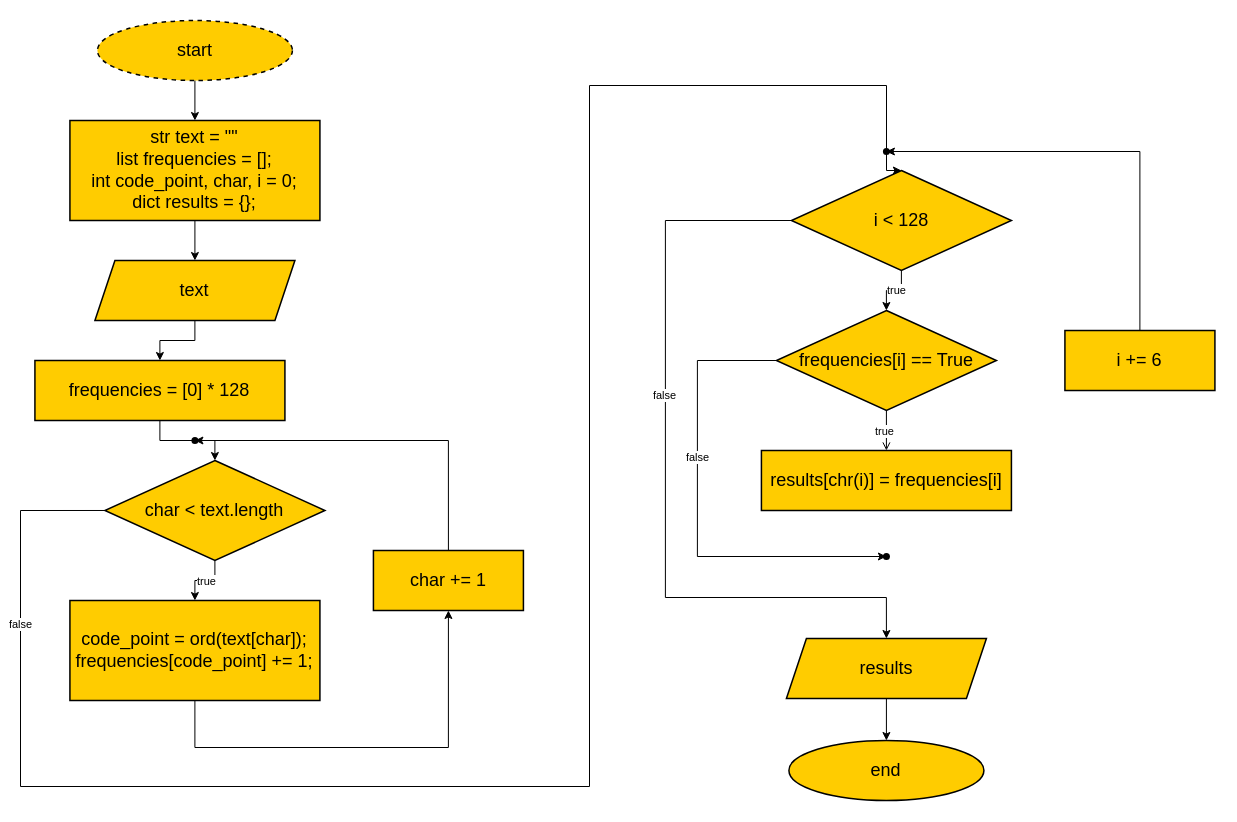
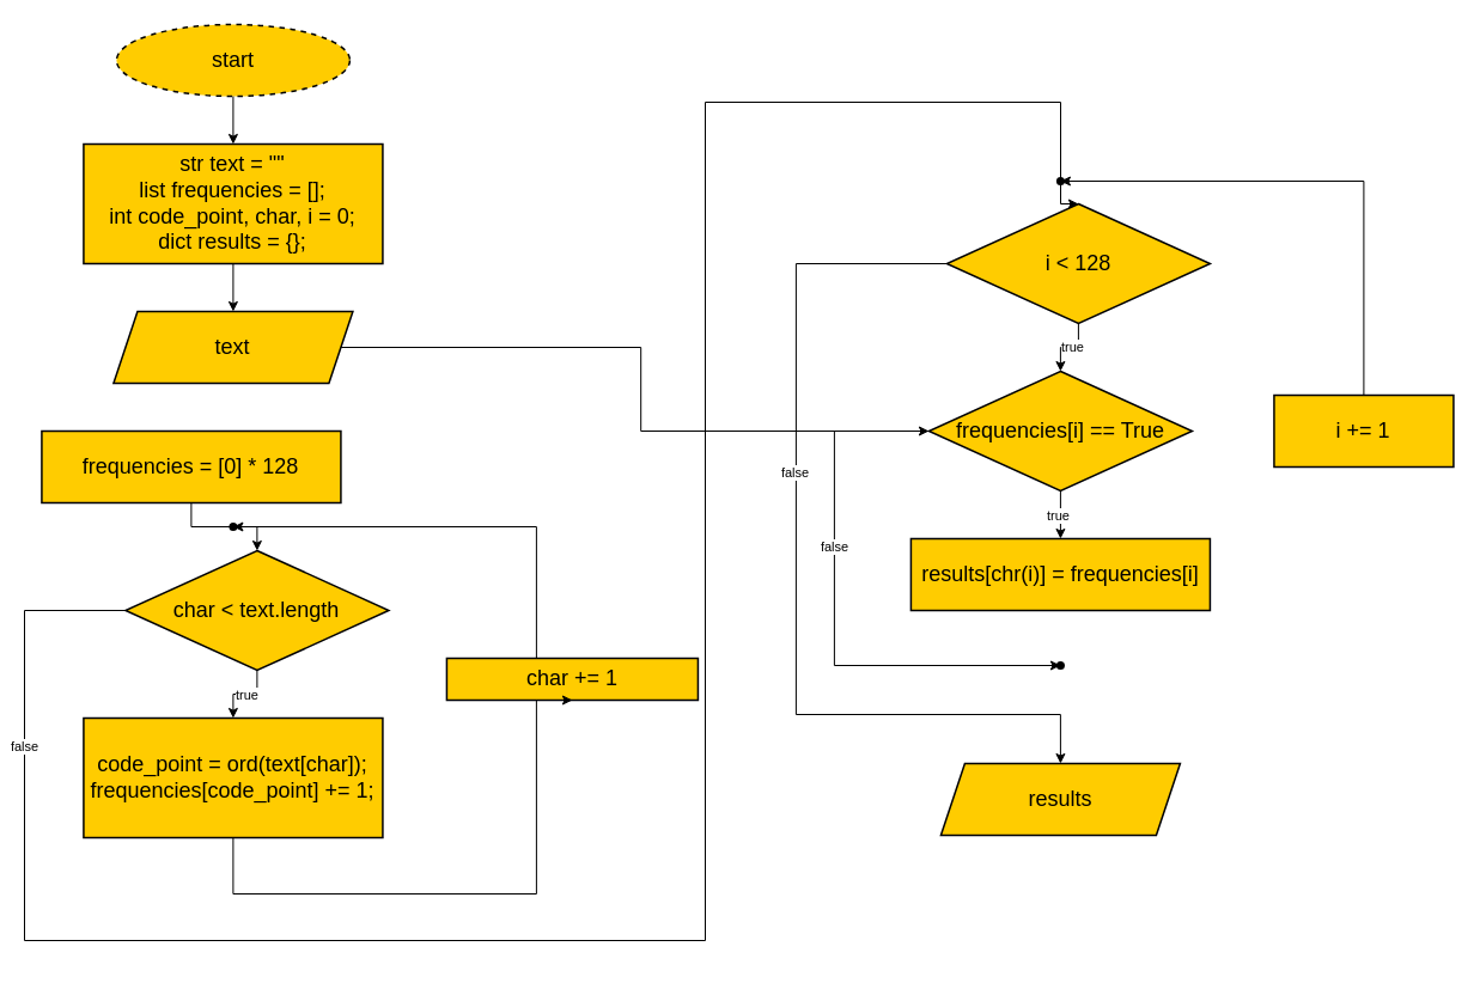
  <mxCell id="0" />
  <mxCell id="1" parent="0" />
  <mxCell id="2" value="start" style="ellipse;whiteSpace=wrap;html=1;fontStyle=0;fontSize=18;rounded=0;container=0;fillColor=#FFCC00;strokeWidth=1.5;verticalAlign=middle;align=center;dashed=1;" vertex="1" parent="1"><mxGeometry x="96.916" y="20" width="195" height="60" as="geometry" /></mxCell>
  <mxCell id="3" value="&lt;div&gt;str text = &quot;&quot;&lt;/div&gt;&lt;div&gt;list frequencies = [];&lt;/div&gt;&lt;div&gt;int code_point, char, i = 0;&lt;/div&gt;&lt;div&gt;dict results = {};&lt;/div&gt;" style="whiteSpace=wrap;html=1;fontSize=18;fillColor=#FFCC00;fontStyle=0;rounded=0;strokeWidth=1.5;" vertex="1" parent="1"><mxGeometry x="69.417" y="119.999" width="250" height="100" as="geometry" /></mxCell>
  <mxCell id="4" value="" style="edgeStyle=orthogonalEdgeStyle;rounded=0;orthogonalLoop=1;jettySize=auto;html=1;" edge="1" parent="1" source="2" target="3"><mxGeometry relative="1" as="geometry" /></mxCell>
  <mxCell id="5" value="text" style="shape=parallelogram;perimeter=parallelogramPerimeter;whiteSpace=wrap;html=1;fixedSize=1;fontSize=18;fillColor=#FFCC00;fontStyle=0;rounded=0;strokeWidth=1.5;" vertex="1" parent="1"><mxGeometry x="94.415" y="259.997" width="200" height="60" as="geometry" /></mxCell>
  <mxCell id="6" value="" style="edgeStyle=orthogonalEdgeStyle;rounded=0;orthogonalLoop=1;jettySize=auto;html=1;" edge="1" parent="1" source="3" target="5"><mxGeometry relative="1" as="geometry" /></mxCell>
  <mxCell id="7" value="frequencies = [0] * 128" style="whiteSpace=wrap;html=1;fontSize=18;fillColor=#FFCC00;fontStyle=0;rounded=0;strokeWidth=1.5;" vertex="1" parent="1"><mxGeometry x="34.417" y="359.999" width="250" height="60" as="geometry" /></mxCell>
- <mxCell id="8" value="" style="edgeStyle=orthogonalEdgeStyle;rounded=0;orthogonalLoop=1;jettySize=auto;html=1;" edge="1" parent="1" source="5" target="7"><mxGeometry relative="1" as="geometry" /></mxCell>
+ <mxCell id="8" value="" style="edgeStyle=orthogonalEdgeStyle;rounded=0;orthogonalLoop=1;jettySize=auto;html=1;" edge="1" parent="1" source="5" target="22"><mxGeometry relative="1" as="geometry" /></mxCell>
  <mxCell id="9" value="char &amp;lt; text.length" style="rhombus;whiteSpace=wrap;html=1;fontSize=18;fillColor=#FFCC00;fontStyle=0;rounded=0;strokeWidth=1.5;" vertex="1" parent="1"><mxGeometry x="104.42" y="459.994" width="220" height="100" as="geometry" /></mxCell>
  <mxCell id="10" value="" style="edgeStyle=orthogonalEdgeStyle;rounded=0;orthogonalLoop=1;jettySize=auto;html=1;" edge="1" parent="1" source="7" target="9"><mxGeometry relative="1" as="geometry" /></mxCell>
  <mxCell id="11" value="&lt;div&gt;code_point = ord(text[char]);&lt;/div&gt;&lt;div&gt;frequencies[code_point] += 1;&lt;/div&gt;" style="whiteSpace=wrap;html=1;fontSize=18;fillColor=#FFCC00;fontStyle=0;rounded=0;strokeWidth=1.5;" vertex="1" parent="1"><mxGeometry x="69.417" y="599.999" width="250" height="100" as="geometry" /></mxCell>
  <mxCell id="12" value="" style="edgeStyle=orthogonalEdgeStyle;rounded=0;orthogonalLoop=1;jettySize=auto;html=1;" edge="1" parent="1" source="9" target="11"><mxGeometry relative="1" as="geometry" /></mxCell>
  <mxCell id="13" value="true" style="edgeLabel;html=1;align=center;verticalAlign=middle;resizable=0;points=[];" vertex="1" connectable="0" parent="12"><mxGeometry x="-0.04" relative="1" as="geometry"><mxPoint as="offset" /></mxGeometry></mxCell>
- <mxCell id="14" value="char += 1" style="whiteSpace=wrap;html=1;fontSize=18;fillColor=#FFCC00;fontStyle=0;rounded=0;strokeWidth=1.5;" vertex="1" parent="1"><mxGeometry x="372.917" y="549.999" width="150" height="60" as="geometry" /></mxCell>
+ <mxCell id="14" value="char += 1" style="whiteSpace=wrap;html=1;fontSize=18;fillColor=#FFCC00;fontStyle=0;rounded=0;strokeWidth=1.5;" vertex="1" parent="1"><mxGeometry x="372.917" y="549.999" width="210" height="35" as="geometry" /></mxCell>
  <mxCell id="15" style="edgeStyle=orthogonalEdgeStyle;rounded=0;orthogonalLoop=1;jettySize=auto;html=1;entryX=0.5;entryY=1;entryDx=0;entryDy=0;" edge="1" parent="1" source="11" target="14"><mxGeometry relative="1" as="geometry"><mxPoint x="426.92" y="691" as="targetPoint" /><Array as="points"><mxPoint x="193.92" y="747" /><mxPoint x="447.92" y="747" /></Array></mxGeometry></mxCell>
  <mxCell id="16" value="" style="shape=waypoint;sketch=0;size=6;pointerEvents=1;points=[];fillColor=#FFCC00;resizable=0;rotatable=0;perimeter=centerPerimeter;snapToPoint=1;fontSize=18;fontStyle=0;rounded=0;strokeWidth=1.5;" vertex="1" parent="1"><mxGeometry x="184.417" y="430.009" width="20" height="20" as="geometry" /></mxCell>
  <mxCell id="17" value="" style="edgeStyle=orthogonalEdgeStyle;rounded=0;orthogonalLoop=1;jettySize=auto;html=1;exitX=0.5;exitY=0;exitDx=0;exitDy=0;" edge="1" parent="1" source="14" target="16"><mxGeometry relative="1" as="geometry"><mxPoint x="377.92" y="479" as="sourcePoint" /><Array as="points"><mxPoint x="447.92" y="440" /></Array></mxGeometry></mxCell>
  <mxCell id="18" value="i &amp;lt; 128" style="rhombus;whiteSpace=wrap;html=1;fontSize=18;fillColor=#FFCC00;fontStyle=0;rounded=0;strokeWidth=1.5;" vertex="1" parent="1"><mxGeometry x="790.92" y="170.004" width="220" height="100" as="geometry" /></mxCell>
  <mxCell id="19" style="edgeStyle=orthogonalEdgeStyle;rounded=0;orthogonalLoop=1;jettySize=auto;html=1;entryX=0.5;entryY=0;entryDx=0;entryDy=0;exitX=0;exitY=0.5;exitDx=0;exitDy=0;" edge="1" parent="1" source="9" target="18"><mxGeometry relative="1" as="geometry"><mxPoint x="194.412" y="866.999" as="sourcePoint" /><Array as="points"><mxPoint x="20" y="510" /><mxPoint x="20" y="786" /><mxPoint x="589" y="786" /><mxPoint x="589" y="85" /><mxPoint x="886" y="85" /></Array></mxGeometry></mxCell>
  <mxCell id="20" value="false" style="edgeLabel;html=1;align=center;verticalAlign=middle;resizable=0;points=[];" vertex="1" connectable="0" parent="19"><mxGeometry x="-0.804" y="-1" relative="1" as="geometry"><mxPoint y="-1" as="offset" /></mxGeometry></mxCell>
- <mxCell id="21" value="i += 6" style="whiteSpace=wrap;html=1;fontSize=18;fillColor=#FFCC00;fontStyle=0;rounded=0;strokeWidth=1.5;" vertex="1" parent="1"><mxGeometry x="1064.417" y="330.009" width="150" height="60" as="geometry" /></mxCell>
+ <mxCell id="21" value="i += 1" style="whiteSpace=wrap;html=1;fontSize=18;fillColor=#FFCC00;fontStyle=0;rounded=0;strokeWidth=1.5;" vertex="1" parent="1"><mxGeometry x="1064.417" y="330.009" width="150" height="60" as="geometry" /></mxCell>
  <mxCell id="22" value="frequencies[i] == True" style="rhombus;whiteSpace=wrap;html=1;fontSize=18;fillColor=#FFCC00;fontStyle=0;rounded=0;strokeWidth=1.5;" vertex="1" parent="1"><mxGeometry x="775.92" y="310.004" width="220" height="100" as="geometry" /></mxCell>
  <mxCell id="23" value="" style="edgeStyle=orthogonalEdgeStyle;rounded=0;orthogonalLoop=1;jettySize=auto;html=1;" edge="1" parent="1" source="18" target="22"><mxGeometry relative="1" as="geometry" /></mxCell>
  <mxCell id="24" value="true" style="edgeLabel;html=1;align=center;verticalAlign=middle;resizable=0;points=[];" vertex="1" connectable="0" parent="23"><mxGeometry x="-0.087" y="-1" relative="1" as="geometry"><mxPoint as="offset" /></mxGeometry></mxCell>
  <mxCell id="25" value="results[chr(i)] = frequencies[i]" style="whiteSpace=wrap;html=1;fontSize=18;fillColor=#FFCC00;fontStyle=0;rounded=0;strokeWidth=1.5;" vertex="1" parent="1"><mxGeometry x="760.917" y="449.999" width="250" height="60" as="geometry" /></mxCell>
- <mxCell id="26" value="" style="edgeStyle=orthogonalEdgeStyle;rounded=0;orthogonalLoop=1;jettySize=auto;html=1;endArrow=open;" edge="1" parent="1" source="22" target="25"><mxGeometry relative="1" as="geometry" /></mxCell>
+ <mxCell id="26" value="" style="edgeStyle=orthogonalEdgeStyle;rounded=0;orthogonalLoop=1;jettySize=auto;html=1;" edge="1" parent="1" source="22" target="25"><mxGeometry relative="1" as="geometry" /></mxCell>
  <mxCell id="27" value="true" style="edgeLabel;html=1;align=center;verticalAlign=middle;resizable=0;points=[];" vertex="1" connectable="0" parent="26"><mxGeometry x="0.004" y="-2" relative="1" as="geometry"><mxPoint as="offset" /></mxGeometry></mxCell>
  <mxCell id="28" value="" style="shape=waypoint;sketch=0;size=6;pointerEvents=1;points=[];fillColor=#FFCC00;resizable=0;rotatable=0;perimeter=centerPerimeter;snapToPoint=1;fontSize=18;fontStyle=0;rounded=0;strokeWidth=1.5;" vertex="1" parent="1"><mxGeometry x="875.917" y="140.999" width="20" height="20" as="geometry" /></mxCell>
  <mxCell id="29" value="" style="edgeStyle=orthogonalEdgeStyle;rounded=0;orthogonalLoop=1;jettySize=auto;html=1;" edge="1" parent="1" source="21" target="28"><mxGeometry relative="1" as="geometry"><Array as="points"><mxPoint x="1138.92" y="151" /></Array></mxGeometry></mxCell>
  <mxCell id="30" value="" style="shape=waypoint;sketch=0;size=6;pointerEvents=1;points=[];fillColor=#FFCC00;resizable=0;rotatable=0;perimeter=centerPerimeter;snapToPoint=1;fontSize=18;fontStyle=0;rounded=0;strokeWidth=1.5;" vertex="1" parent="1"><mxGeometry x="875.92" y="546.004" width="20" height="20" as="geometry" /></mxCell>
  <mxCell id="31" value="" style="edgeStyle=orthogonalEdgeStyle;rounded=0;orthogonalLoop=1;jettySize=auto;html=1;" edge="1" parent="1" source="22" target="30"><mxGeometry relative="1" as="geometry"><Array as="points"><mxPoint x="696.92" y="360" /><mxPoint x="696.92" y="556" /></Array></mxGeometry></mxCell>
  <mxCell id="32" value="false" style="edgeLabel;html=1;align=center;verticalAlign=middle;resizable=0;points=[];" vertex="1" connectable="0" parent="31"><mxGeometry x="-0.24" relative="1" as="geometry"><mxPoint as="offset" /></mxGeometry></mxCell>
  <mxCell id="33" value="results" style="shape=parallelogram;perimeter=parallelogramPerimeter;whiteSpace=wrap;html=1;fixedSize=1;fontSize=18;fillColor=#FFCC00;fontStyle=0;rounded=0;strokeWidth=1.5;" vertex="1" parent="1"><mxGeometry x="785.915" y="637.997" width="200" height="60" as="geometry" /></mxCell>
  <mxCell id="34" style="edgeStyle=orthogonalEdgeStyle;rounded=0;orthogonalLoop=1;jettySize=auto;html=1;entryX=0.5;entryY=0;entryDx=0;entryDy=0;" edge="1" parent="1" source="18" target="33"><mxGeometry relative="1" as="geometry"><Array as="points"><mxPoint x="664.92" y="220.004" /><mxPoint x="664.92" y="597" /></Array></mxGeometry></mxCell>
  <mxCell id="35" value="false" style="edgeLabel;html=1;align=center;verticalAlign=middle;resizable=0;points=[];" vertex="1" connectable="0" parent="34"><mxGeometry x="-0.213" y="-1" relative="1" as="geometry"><mxPoint as="offset" /></mxGeometry></mxCell>
- <mxCell id="36" value="end" style="ellipse;whiteSpace=wrap;html=1;fontStyle=0;fontSize=18;rounded=0;container=0;fillColor=#FFCC00;strokeWidth=1.5;verticalAlign=middle;align=center;" vertex="1" parent="1"><mxGeometry x="788.416" y="740" width="195" height="60" as="geometry" /></mxCell>
- <mxCell id="37" value="" style="edgeStyle=orthogonalEdgeStyle;rounded=0;orthogonalLoop=1;jettySize=auto;html=1;" edge="1" parent="1" source="33" target="36"><mxGeometry relative="1" as="geometry" /></mxCell>
